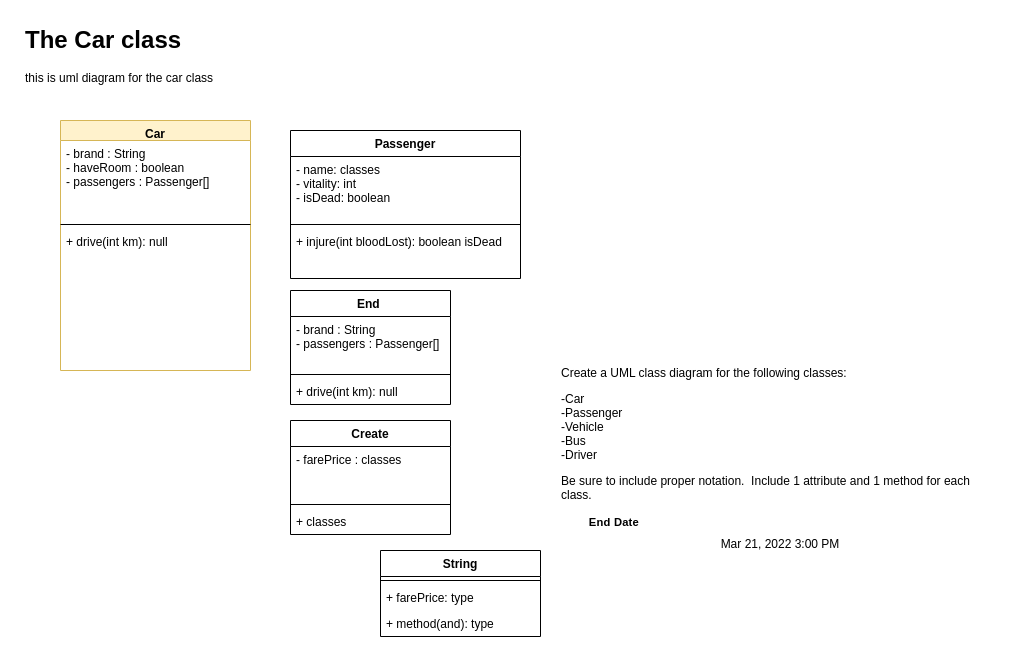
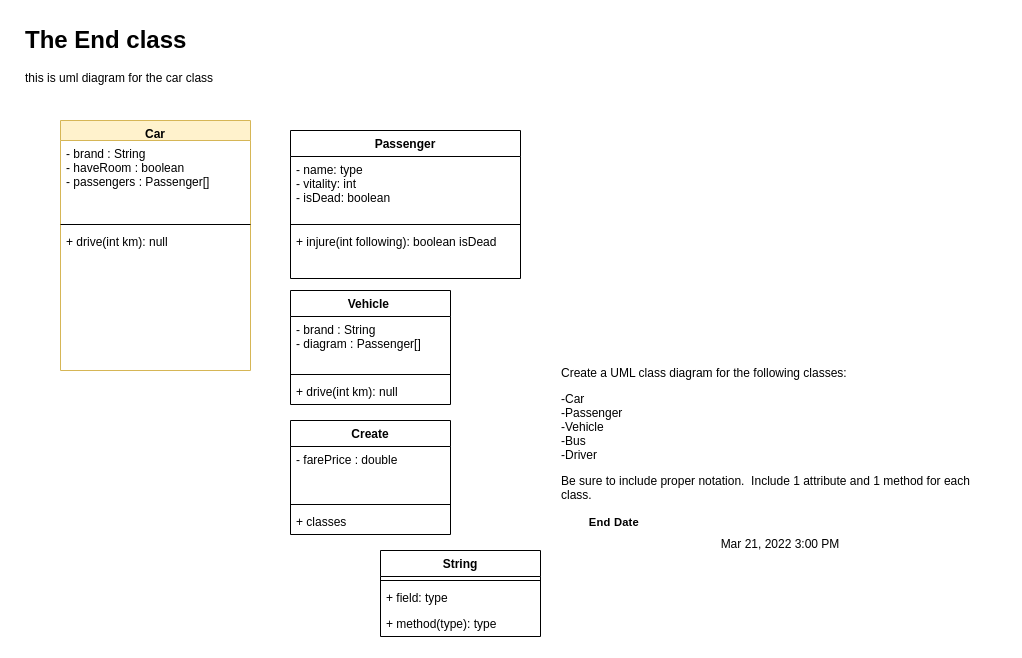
  <mxCell id="0" />
  <mxCell id="1" parent="0" />
- <mxCell id="2" value="&lt;h1&gt;The Car class&lt;/h1&gt;&lt;p&gt;this is uml diagram for the car class&amp;nbsp;&lt;/p&gt;" style="text;html=1;strokeColor=none;fillColor=none;spacing=5;spacingTop=-20;whiteSpace=wrap;overflow=hidden;rounded=0;" vertex="1" parent="1"><mxGeometry x="20" y="20" width="220" height="150" as="geometry" /></mxCell>
+ <mxCell id="2" value="&lt;h1&gt;The End class&lt;/h1&gt;&lt;p&gt;this is uml diagram for the car class&amp;nbsp;&lt;/p&gt;" style="text;html=1;strokeColor=none;fillColor=none;spacing=5;spacingTop=-20;whiteSpace=wrap;overflow=hidden;rounded=0;" vertex="1" parent="1"><mxGeometry x="20" y="20" width="220" height="150" as="geometry" /></mxCell>
  <mxCell id="3" value="Car" style="swimlane;fontStyle=1;align=center;verticalAlign=top;childLayout=stackLayout;horizontal=1;startSize=20;horizontalStack=0;resizeParent=1;resizeParentMax=0;resizeLast=0;collapsible=1;marginBottom=0;fillColor=#fff2cc;strokeColor=#d6b656;" vertex="1" parent="1"><mxGeometry x="60" y="120" width="190" height="250" as="geometry" /></mxCell>
  <mxCell id="4" value="- brand : String&#10;- haveRoom : boolean &#10;- passengers : Passenger[]" style="text;strokeColor=none;fillColor=none;align=left;verticalAlign=top;spacingLeft=4;spacingRight=4;overflow=hidden;rotatable=0;points=[[0,0.5],[1,0.5]];portConstraint=eastwest;" vertex="1" parent="3"><mxGeometry y="20" width="190" height="80" as="geometry" /></mxCell>
  <mxCell id="5" value="" style="line;strokeWidth=1;fillColor=none;align=left;verticalAlign=middle;spacingTop=-1;spacingLeft=3;spacingRight=3;rotatable=0;labelPosition=right;points=[];portConstraint=eastwest;" vertex="1" parent="3"><mxGeometry y="100" width="190" height="8" as="geometry" /></mxCell>
  <mxCell id="6" value="+ drive(int km): null" style="text;align=left;verticalAlign=top;spacingLeft=4;spacingRight=4;overflow=hidden;rotatable=0;points=[[0,0.5],[1,0.5]];portConstraint=eastwest;" vertex="1" parent="3"><mxGeometry y="108" width="190" height="142" as="geometry" /></mxCell>
  <mxCell id="7" value="String" style="swimlane;fontStyle=1;align=center;verticalAlign=top;childLayout=stackLayout;horizontal=1;startSize=26;horizontalStack=0;resizeParent=1;resizeParentMax=0;resizeLast=0;collapsible=1;marginBottom=0;" vertex="1" parent="1"><mxGeometry x="380" y="550" width="160" height="86" as="geometry" /></mxCell>
  <mxCell id="8" value="" style="line;strokeWidth=1;fillColor=none;align=left;verticalAlign=middle;spacingTop=-1;spacingLeft=3;spacingRight=3;rotatable=0;labelPosition=right;points=[];portConstraint=eastwest;" vertex="1" parent="7"><mxGeometry y="26" width="160" height="8" as="geometry" /></mxCell>
- <mxCell id="9" value="+ farePrice: type" style="text;strokeColor=none;fillColor=none;align=left;verticalAlign=top;spacingLeft=4;spacingRight=4;overflow=hidden;rotatable=0;points=[[0,0.5],[1,0.5]];portConstraint=eastwest;" vertex="1" parent="7"><mxGeometry y="34" width="160" height="26" as="geometry" /></mxCell>
- <mxCell id="10" value="+ method(and): type" style="text;strokeColor=none;fillColor=none;align=left;verticalAlign=top;spacingLeft=4;spacingRight=4;overflow=hidden;rotatable=0;points=[[0,0.5],[1,0.5]];portConstraint=eastwest;" vertex="1" parent="7"><mxGeometry y="60" width="160" height="26" as="geometry" /></mxCell>
+ <mxCell id="9" value="+ field: type" style="text;strokeColor=none;fillColor=none;align=left;verticalAlign=top;spacingLeft=4;spacingRight=4;overflow=hidden;rotatable=0;points=[[0,0.5],[1,0.5]];portConstraint=eastwest;" vertex="1" parent="7"><mxGeometry y="34" width="160" height="26" as="geometry" /></mxCell>
+ <mxCell id="10" value="+ method(type): type" style="text;strokeColor=none;fillColor=none;align=left;verticalAlign=top;spacingLeft=4;spacingRight=4;overflow=hidden;rotatable=0;points=[[0,0.5],[1,0.5]];portConstraint=eastwest;" vertex="1" parent="7"><mxGeometry y="60" width="160" height="26" as="geometry" /></mxCell>
  <mxCell id="11" value="Create" style="swimlane;fontStyle=1;align=center;verticalAlign=top;childLayout=stackLayout;horizontal=1;startSize=26;horizontalStack=0;resizeParent=1;resizeParentMax=0;resizeLast=0;collapsible=1;marginBottom=0;" vertex="1" parent="1"><mxGeometry x="290" y="420" width="160" height="114" as="geometry" /></mxCell>
- <mxCell id="12" value="- farePrice : classes " style="text;strokeColor=none;fillColor=none;align=left;verticalAlign=top;spacingLeft=4;spacingRight=4;overflow=hidden;rotatable=0;points=[[0,0.5],[1,0.5]];portConstraint=eastwest;" vertex="1" parent="11"><mxGeometry y="26" width="160" height="54" as="geometry" /></mxCell>
+ <mxCell id="12" value="- farePrice : double " style="text;strokeColor=none;fillColor=none;align=left;verticalAlign=top;spacingLeft=4;spacingRight=4;overflow=hidden;rotatable=0;points=[[0,0.5],[1,0.5]];portConstraint=eastwest;" vertex="1" parent="11"><mxGeometry y="26" width="160" height="54" as="geometry" /></mxCell>
  <mxCell id="13" value="" style="line;strokeWidth=1;fillColor=none;align=left;verticalAlign=middle;spacingTop=-1;spacingLeft=3;spacingRight=3;rotatable=0;labelPosition=right;points=[];portConstraint=eastwest;" vertex="1" parent="11"><mxGeometry y="80" width="160" height="8" as="geometry" /></mxCell>
  <mxCell id="14" value="+ classes" style="text;strokeColor=none;fillColor=none;align=left;verticalAlign=top;spacingLeft=4;spacingRight=4;overflow=hidden;rotatable=0;points=[[0,0.5],[1,0.5]];portConstraint=eastwest;" vertex="1" parent="11"><mxGeometry y="88" width="160" height="26" as="geometry" /></mxCell>
- <mxCell id="15" value="End " style="swimlane;fontStyle=1;align=center;verticalAlign=top;childLayout=stackLayout;horizontal=1;startSize=26;horizontalStack=0;resizeParent=1;resizeParentMax=0;resizeLast=0;collapsible=1;marginBottom=0;" vertex="1" parent="1"><mxGeometry x="290" y="290" width="160" height="114" as="geometry"><mxRectangle x="360" y="310" width="80" height="26" as="alternateBounds" /></mxGeometry></mxCell>
- <mxCell id="16" value="- brand : String&#10;- passengers : Passenger[]" style="text;strokeColor=none;fillColor=none;align=left;verticalAlign=top;spacingLeft=4;spacingRight=4;overflow=hidden;rotatable=0;points=[[0,0.5],[1,0.5]];portConstraint=eastwest;" vertex="1" parent="15"><mxGeometry y="26" width="160" height="54" as="geometry" /></mxCell>
+ <mxCell id="15" value="Vehicle " style="swimlane;fontStyle=1;align=center;verticalAlign=top;childLayout=stackLayout;horizontal=1;startSize=26;horizontalStack=0;resizeParent=1;resizeParentMax=0;resizeLast=0;collapsible=1;marginBottom=0;" vertex="1" parent="1"><mxGeometry x="290" y="290" width="160" height="114" as="geometry"><mxRectangle x="360" y="310" width="80" height="26" as="alternateBounds" /></mxGeometry></mxCell>
+ <mxCell id="16" value="- brand : String&#10;- diagram : Passenger[]" style="text;strokeColor=none;fillColor=none;align=left;verticalAlign=top;spacingLeft=4;spacingRight=4;overflow=hidden;rotatable=0;points=[[0,0.5],[1,0.5]];portConstraint=eastwest;" vertex="1" parent="15"><mxGeometry y="26" width="160" height="54" as="geometry" /></mxCell>
  <mxCell id="17" value="" style="line;strokeWidth=1;fillColor=none;align=left;verticalAlign=middle;spacingTop=-1;spacingLeft=3;spacingRight=3;rotatable=0;labelPosition=right;points=[];portConstraint=eastwest;" vertex="1" parent="15"><mxGeometry y="80" width="160" height="8" as="geometry" /></mxCell>
  <mxCell id="18" value="+ drive(int km): null" style="text;strokeColor=none;fillColor=none;align=left;verticalAlign=top;spacingLeft=4;spacingRight=4;overflow=hidden;rotatable=0;points=[[0,0.5],[1,0.5]];portConstraint=eastwest;" vertex="1" parent="15"><mxGeometry y="88" width="160" height="26" as="geometry" /></mxCell>
  <mxCell id="19" value="Passenger" style="swimlane;fontStyle=1;align=center;verticalAlign=top;childLayout=stackLayout;horizontal=1;startSize=26;horizontalStack=0;resizeParent=1;resizeParentMax=0;resizeLast=0;collapsible=1;marginBottom=0;" vertex="1" parent="1"><mxGeometry x="290" y="130" width="230" height="148" as="geometry" /></mxCell>
- <mxCell id="20" value="- name: classes&#10;- vitality: int&#10;- isDead: boolean " style="text;strokeColor=none;fillColor=none;align=left;verticalAlign=top;spacingLeft=4;spacingRight=4;overflow=hidden;rotatable=0;points=[[0,0.5],[1,0.5]];portConstraint=eastwest;" vertex="1" parent="19"><mxGeometry y="26" width="230" height="64" as="geometry" /></mxCell>
+ <mxCell id="20" value="- name: type&#10;- vitality: int&#10;- isDead: boolean " style="text;strokeColor=none;fillColor=none;align=left;verticalAlign=top;spacingLeft=4;spacingRight=4;overflow=hidden;rotatable=0;points=[[0,0.5],[1,0.5]];portConstraint=eastwest;" vertex="1" parent="19"><mxGeometry y="26" width="230" height="64" as="geometry" /></mxCell>
  <mxCell id="21" value="" style="line;strokeWidth=1;fillColor=none;align=left;verticalAlign=middle;spacingTop=-1;spacingLeft=3;spacingRight=3;rotatable=0;labelPosition=right;points=[];portConstraint=eastwest;" vertex="1" parent="19"><mxGeometry y="90" width="230" height="8" as="geometry" /></mxCell>
- <mxCell id="22" value="+ injure(int bloodLost): boolean isDead" style="text;strokeColor=none;fillColor=none;align=left;verticalAlign=top;spacingLeft=4;spacingRight=4;overflow=hidden;rotatable=0;points=[[0,0.5],[1,0.5]];portConstraint=eastwest;" vertex="1" parent="19"><mxGeometry y="98" width="230" height="50" as="geometry" /></mxCell>
+ <mxCell id="22" value="+ injure(int following): boolean isDead" style="text;strokeColor=none;fillColor=none;align=left;verticalAlign=top;spacingLeft=4;spacingRight=4;overflow=hidden;rotatable=0;points=[[0,0.5],[1,0.5]];portConstraint=eastwest;" vertex="1" parent="19"><mxGeometry y="98" width="230" height="50" as="geometry" /></mxCell>
  <mxCell id="23" value="&lt;meta charset=&quot;utf-8&quot;&gt;&lt;div class=&quot;drt d2l-htmlblock d2l-htmlblock-untrusted d2l-htmlblock-deferred&quot; style=&quot;overflow-wrap: break-word ; display: inline ; line-height: normal ; padding: 0px ; margin: 0px ; overflow: auto hidden ; text-align: left ; position: relative&quot;&gt;&lt;p style=&quot;margin: 0.5em 0px 1em&quot;&gt;Create a UML class diagram for the following classes:&lt;/p&gt;&lt;p style=&quot;margin: 0.5em 0px 1em&quot;&gt;-Car&lt;br&gt;-Passenger&lt;br&gt;-Vehicle&lt;br&gt;-Bus&lt;br&gt;-Driver&lt;/p&gt;&lt;p style=&quot;margin: 0.5em 0px 1em&quot;&gt;Be sure to include proper notation.&amp;nbsp; Include 1 attribute and 1 method for each class.&lt;/p&gt;&lt;/div&gt;&lt;label id=&quot;ctl_7&quot; class=&quot;d2l-label&quot; style=&quot;cursor: default ; display: block ; font-size: 0.7rem ; font-weight: 700 ; letter-spacing: 0.2px ; line-height: 1rem ; margin: 0px ; padding: 0px 0px 7px ; width: 105.797px&quot;&gt;&lt;span&gt;End Date&lt;/span&gt;&lt;/label&gt;&lt;label&gt;Mar 21, 2022 3:00 PM&lt;/label&gt;" style="text;html=1;strokeColor=none;fillColor=none;align=center;verticalAlign=middle;whiteSpace=wrap;rounded=0;" vertex="1" parent="1"><mxGeometry x="560" y="340" width="440" height="230" as="geometry" /></mxCell>
